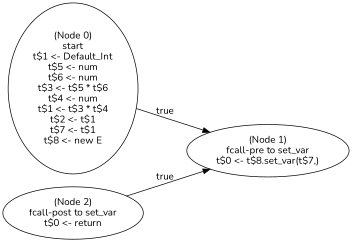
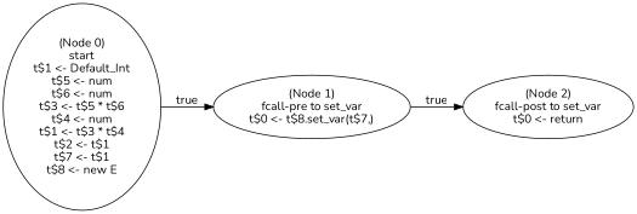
  digraph {
    rankdir=LR
    fontname=Nunito
    node [fontname=Nunito]
    edge [fontname=Nunito]
    n1 [label="(Node 0)\nstart\nt$1 <- Default_Int\nt$5 <- num\nt$6 <- num\nt$3 <- t$5 * t$6\nt$4 <- num\nt$1 <- t$3 * t$4\nt$2 <- t$1\nt$7 <- t$1\nt$8 <- new E\n"]
    n2 [label="(Node 1)\nfcall-pre to set_var\nt$0 <- t$8.set_var(t$7,)\n"]
    n3 [label="(Node 2)\nfcall-post to set_var\nt$0 <- return\n"]
    n1 -> n2 [label=true]
-   n3 -> n2 [label=true]
+   n2 -> n3 [label=true]
  }
